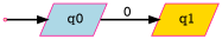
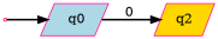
  digraph {
    rankdir=LR
    node [color=deeppink shape=parallelogram style=filled]
    edge [style=bold]
    n1 [fillcolor=lightblue label=" q0"]
-   n2 [fillcolor=gold label=" q1"]
+   n2 [fillcolor=gold label=q2]
    n3 [fillcolor=khaki label=" q0" shape=point]
    n1 -> n2 [label="0 "]
    n3 -> n1
  }
